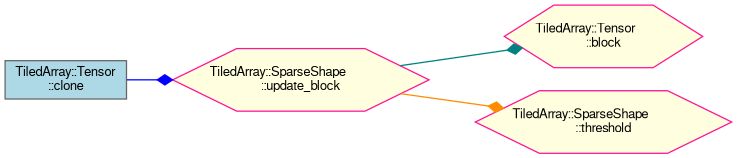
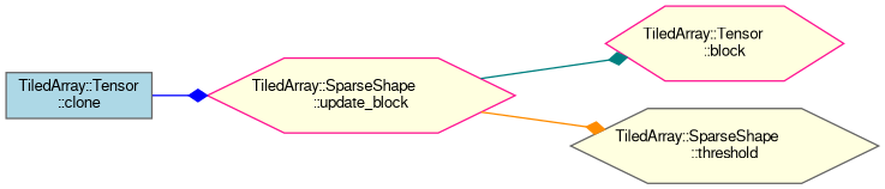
  digraph {
    rankdir=LR
    node [color=deeppink fillcolor=lightyellow fontname=FreeSans fontsize=10 shape=hexagon style=filled]
    edge [arrowhead=diamond fontname=FreeSans fontsize=10 labelfontname=FreeSans labelfontsize=10 style=solid]
    n1 [fontcolor=black height=0.2 label="TiledArray::SparseShape\l::update_block" width=0.4]
    n2 [height=0.2 label="TiledArray::Tensor\l::block" width=0.4]
-   n3 [height=0.2 label="TiledArray::SparseShape\l::threshold" width=0.4]
+   n3 [color=gray40 height=0.2 label="TiledArray::SparseShape\l::threshold" width=0.4]
    n4 [color=gray40 fillcolor=lightblue height=0.2 label="TiledArray::Tensor\l::clone" shape=box width=0.4]
    n1 -> n2 [color=teal]
    n1 -> n3 [color=darkorange]
    n4 -> n1 [color=blue]
  }
